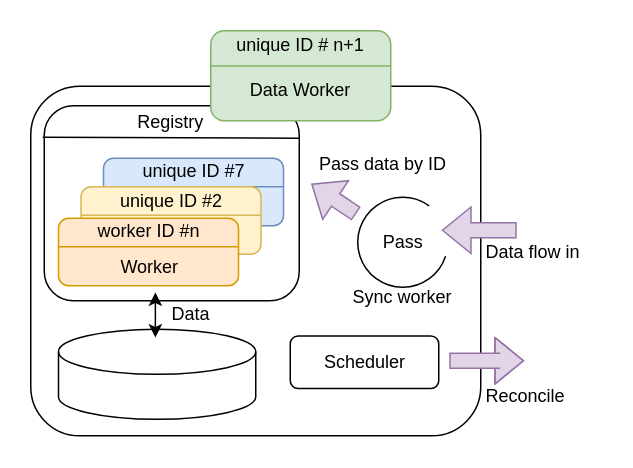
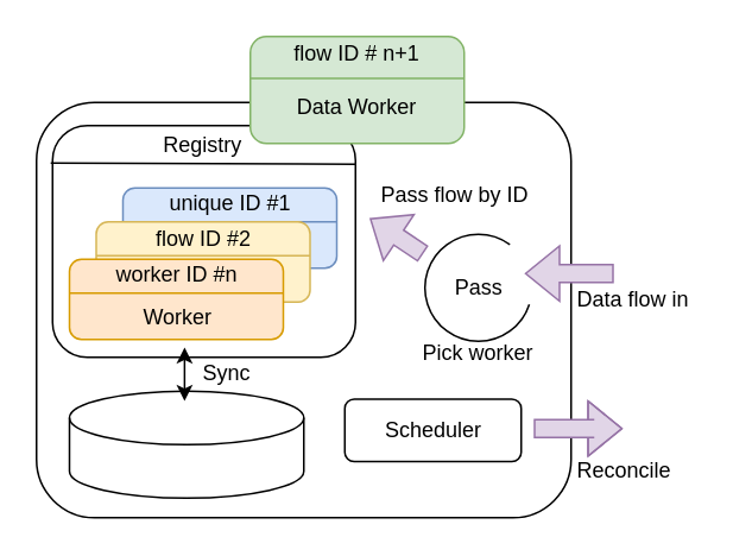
  <mxCell id="0" />
  <mxCell id="1" parent="0" />
  <mxCell id="2" value="" style="rounded=1;whiteSpace=wrap;html=1;arcSize=14;" vertex="1" parent="1"><mxGeometry x="20" y="57" width="300" height="233" as="geometry" /></mxCell>
  <mxCell id="3" value="" style="shape=cylinder3;whiteSpace=wrap;html=1;boundedLbl=1;backgroundOutline=1;size=15;" vertex="1" parent="1"><mxGeometry x="38.5" y="219" width="131.5" height="60" as="geometry" /></mxCell>
  <mxCell id="4" value="Pass" style="verticalLabelPosition=middle;verticalAlign=middle;html=1;shape=mxgraph.basic.arc;startAngle=0.3;endAngle=0.1;labelPosition=center;align=center;" vertex="1" parent="1"><mxGeometry x="238" y="131" width="60" height="60" as="geometry" /></mxCell>
  <mxCell id="5" value="" style="shape=flexArrow;endArrow=classic;html=1;rounded=0;fillColor=#e1d5e7;strokeColor=#9673a6;" edge="1" parent="1"><mxGeometry width="50" height="50" relative="1" as="geometry"><mxPoint x="344" y="153" as="sourcePoint" /><mxPoint x="294" y="153" as="targetPoint" /></mxGeometry></mxCell>
  <mxCell id="6" value="" style="shape=flexArrow;endArrow=classic;html=1;rounded=0;fillColor=#e1d5e7;strokeColor=#9673a6;" edge="1" parent="1"><mxGeometry width="50" height="50" relative="1" as="geometry"><mxPoint x="237" y="142" as="sourcePoint" /><mxPoint x="207" y="122" as="targetPoint" /></mxGeometry></mxCell>
  <mxCell id="7" value="Data flow in" style="text;html=1;strokeColor=none;fillColor=none;align=center;verticalAlign=middle;whiteSpace=wrap;rounded=0;" vertex="1" parent="1"><mxGeometry x="315" y="153" width="80" height="30" as="geometry" /></mxCell>
- <mxCell id="8" value="Pass data by ID" style="text;html=1;strokeColor=none;fillColor=none;align=center;verticalAlign=middle;whiteSpace=wrap;rounded=0;" vertex="1" parent="1"><mxGeometry x="200" y="94" width="110" height="30" as="geometry" /></mxCell>
- <mxCell id="9" value="Sync worker" style="text;html=1;strokeColor=none;fillColor=none;align=center;verticalAlign=middle;whiteSpace=wrap;rounded=0;" vertex="1" parent="1"><mxGeometry x="228" y="183" width="80" height="30" as="geometry" /></mxCell>
+ <mxCell id="8" value="Pass flow by ID" style="text;html=1;strokeColor=none;fillColor=none;align=center;verticalAlign=middle;whiteSpace=wrap;rounded=0;" vertex="1" parent="1"><mxGeometry x="200" y="94" width="110" height="30" as="geometry" /></mxCell>
+ <mxCell id="9" value="Pick worker" style="text;html=1;strokeColor=none;fillColor=none;align=center;verticalAlign=middle;whiteSpace=wrap;rounded=0;" vertex="1" parent="1"><mxGeometry x="228" y="183" width="80" height="30" as="geometry" /></mxCell>
  <mxCell id="10" value="" style="endArrow=classic;startArrow=classic;html=1;rounded=0;" edge="1" parent="1"><mxGeometry width="50" height="50" relative="1" as="geometry"><mxPoint x="103.08" y="194.5" as="sourcePoint" /><mxPoint x="103.08" y="224.5" as="targetPoint" /></mxGeometry></mxCell>
- <mxCell id="11" value="Data" style="text;html=1;strokeColor=none;fillColor=none;align=center;verticalAlign=middle;whiteSpace=wrap;rounded=0;" vertex="1" parent="1"><mxGeometry x="88" y="193.81" width="77.5" height="30" as="geometry" /></mxCell>
+ <mxCell id="11" value="Sync" style="text;html=1;strokeColor=none;fillColor=none;align=center;verticalAlign=middle;whiteSpace=wrap;rounded=0;" vertex="1" parent="1"><mxGeometry x="88" y="193.81" width="77.5" height="30" as="geometry" /></mxCell>
  <mxCell id="12" value="" style="shape=flexArrow;endArrow=classic;html=1;rounded=0;fillColor=#e1d5e7;strokeColor=#9673a6;" edge="1" parent="1"><mxGeometry width="50" height="50" relative="1" as="geometry"><mxPoint x="299" y="240" as="sourcePoint" /><mxPoint x="349" y="240" as="targetPoint" /><Array as="points"><mxPoint x="333" y="240" /></Array></mxGeometry></mxCell>
  <mxCell id="13" value="" style="rounded=1;whiteSpace=wrap;html=1;fillColor=none;verticalAlign=top;" vertex="1" parent="1"><mxGeometry x="193" y="223.5" width="99" height="35" as="geometry" /></mxCell>
  <mxCell id="14" value="" style="rounded=1;whiteSpace=wrap;html=1;fillColor=none;" vertex="1" parent="1"><mxGeometry x="29" y="70" width="170" height="130" as="geometry" /></mxCell>
  <mxCell id="15" value="" style="rounded=1;whiteSpace=wrap;html=1;fillColor=#dae8fc;strokeColor=#6c8ebf;" vertex="1" parent="1"><mxGeometry x="68.5" y="105" width="120" height="45" as="geometry" /></mxCell>
  <mxCell id="16" value="" style="endArrow=none;html=1;rounded=0;fillColor=#dae8fc;strokeColor=#6c8ebf;" edge="1" parent="1"><mxGeometry width="50" height="50" relative="1" as="geometry"><mxPoint x="68.5" y="124" as="sourcePoint" /><mxPoint x="188.5" y="124" as="targetPoint" /></mxGeometry></mxCell>
- <mxCell id="17" value="unique ID #7" style="text;html=1;strokeColor=none;fillColor=none;align=center;verticalAlign=middle;whiteSpace=wrap;rounded=0;" vertex="1" parent="1"><mxGeometry x="68.5" y="104" width="120" height="20" as="geometry" /></mxCell>
+ <mxCell id="17" value="unique ID #1" style="text;html=1;strokeColor=none;fillColor=none;align=center;verticalAlign=middle;whiteSpace=wrap;rounded=0;" vertex="1" parent="1"><mxGeometry x="68.5" y="104" width="120" height="20" as="geometry" /></mxCell>
  <mxCell id="18" value="" style="endArrow=none;html=1;rounded=0;entryX=1;entryY=0.167;entryDx=0;entryDy=0;entryPerimeter=0;exitX=-0.006;exitY=0.161;exitDx=0;exitDy=0;exitPerimeter=0;" edge="1" parent="1" source="14" target="14"><mxGeometry width="50" height="50" relative="1" as="geometry"><mxPoint x="320" y="120" as="sourcePoint" /><mxPoint x="330" y="229" as="targetPoint" /></mxGeometry></mxCell>
  <mxCell id="19" value="Registry" style="text;html=1;strokeColor=none;fillColor=none;align=center;verticalAlign=middle;whiteSpace=wrap;rounded=0;" vertex="1" parent="1"><mxGeometry x="29" y="71" width="169" height="20" as="geometry" /></mxCell>
  <mxCell id="20" value="" style="rounded=1;whiteSpace=wrap;html=1;fillColor=#fff2cc;strokeColor=#d6b656;" vertex="1" parent="1"><mxGeometry x="53.5" y="124" width="120" height="45" as="geometry" /></mxCell>
  <mxCell id="21" value="" style="endArrow=none;html=1;rounded=0;fillColor=#fff2cc;strokeColor=#d6b656;" edge="1" parent="1"><mxGeometry width="50" height="50" relative="1" as="geometry"><mxPoint x="53.5" y="143" as="sourcePoint" /><mxPoint x="173.5" y="143" as="targetPoint" /></mxGeometry></mxCell>
- <mxCell id="22" value="unique ID #2" style="text;html=1;strokeColor=none;fillColor=none;align=center;verticalAlign=middle;whiteSpace=wrap;rounded=0;" vertex="1" parent="1"><mxGeometry x="53.5" y="124" width="120" height="20" as="geometry" /></mxCell>
+ <mxCell id="22" value="flow ID #2" style="text;html=1;strokeColor=none;fillColor=none;align=center;verticalAlign=middle;whiteSpace=wrap;rounded=0;" vertex="1" parent="1"><mxGeometry x="53.5" y="124" width="120" height="20" as="geometry" /></mxCell>
  <mxCell id="23" value="" style="rounded=1;whiteSpace=wrap;html=1;fillColor=#ffe6cc;strokeColor=#d79b00;" vertex="1" parent="1"><mxGeometry x="38.5" y="145" width="120" height="45" as="geometry" /></mxCell>
  <mxCell id="24" value="" style="endArrow=none;html=1;rounded=0;fillColor=#ffe6cc;strokeColor=#d79b00;" edge="1" parent="1"><mxGeometry width="50" height="50" relative="1" as="geometry"><mxPoint x="38.5" y="164" as="sourcePoint" /><mxPoint x="158.5" y="164" as="targetPoint" /></mxGeometry></mxCell>
  <mxCell id="25" value="worker ID #n" style="text;html=1;strokeColor=none;fillColor=none;align=center;verticalAlign=middle;whiteSpace=wrap;rounded=0;" vertex="1" parent="1"><mxGeometry x="38.5" y="144" width="120" height="20" as="geometry" /></mxCell>
  <mxCell id="26" value="Worker" style="text;html=1;strokeColor=none;fillColor=none;align=center;verticalAlign=middle;whiteSpace=wrap;rounded=0;" vertex="1" parent="1"><mxGeometry x="41.5" y="166" width="115" height="24" as="geometry" /></mxCell>
  <mxCell id="27" value="" style="rounded=1;whiteSpace=wrap;html=1;fillColor=#d5e8d4;strokeColor=#82b366;" vertex="1" parent="1"><mxGeometry x="140" y="20" width="120" height="60" as="geometry" /></mxCell>
  <mxCell id="28" value="" style="endArrow=none;html=1;rounded=0;fillColor=#d5e8d4;strokeColor=#82b366;" edge="1" parent="1"><mxGeometry width="50" height="50" relative="1" as="geometry"><mxPoint x="140" y="43.5" as="sourcePoint" /><mxPoint x="260" y="43.5" as="targetPoint" /></mxGeometry></mxCell>
- <mxCell id="29" value="unique ID # n+1" style="text;html=1;strokeColor=none;fillColor=none;align=center;verticalAlign=middle;whiteSpace=wrap;rounded=0;" vertex="1" parent="1"><mxGeometry x="140" y="20" width="120" height="20" as="geometry" /></mxCell>
+ <mxCell id="29" value="flow ID # n+1" style="text;html=1;strokeColor=none;fillColor=none;align=center;verticalAlign=middle;whiteSpace=wrap;rounded=0;" vertex="1" parent="1"><mxGeometry x="140" y="20" width="120" height="20" as="geometry" /></mxCell>
  <mxCell id="30" value="Data Worker" style="text;html=1;strokeColor=none;fillColor=none;align=center;verticalAlign=middle;whiteSpace=wrap;rounded=0;" vertex="1" parent="1"><mxGeometry x="140" y="50" width="120" height="19.25" as="geometry" /></mxCell>
  <mxCell id="31" value="Scheduler" style="text;html=1;strokeColor=none;fillColor=none;align=center;verticalAlign=middle;whiteSpace=wrap;rounded=0;" vertex="1" parent="1"><mxGeometry x="193" y="227.81" width="100" height="26.37" as="geometry" /></mxCell>
  <mxCell id="32" value="Reconcile" style="text;html=1;strokeColor=none;fillColor=none;align=center;verticalAlign=middle;whiteSpace=wrap;rounded=0;" vertex="1" parent="1"><mxGeometry x="300" y="250.63" width="100" height="26.37" as="geometry" /></mxCell>
